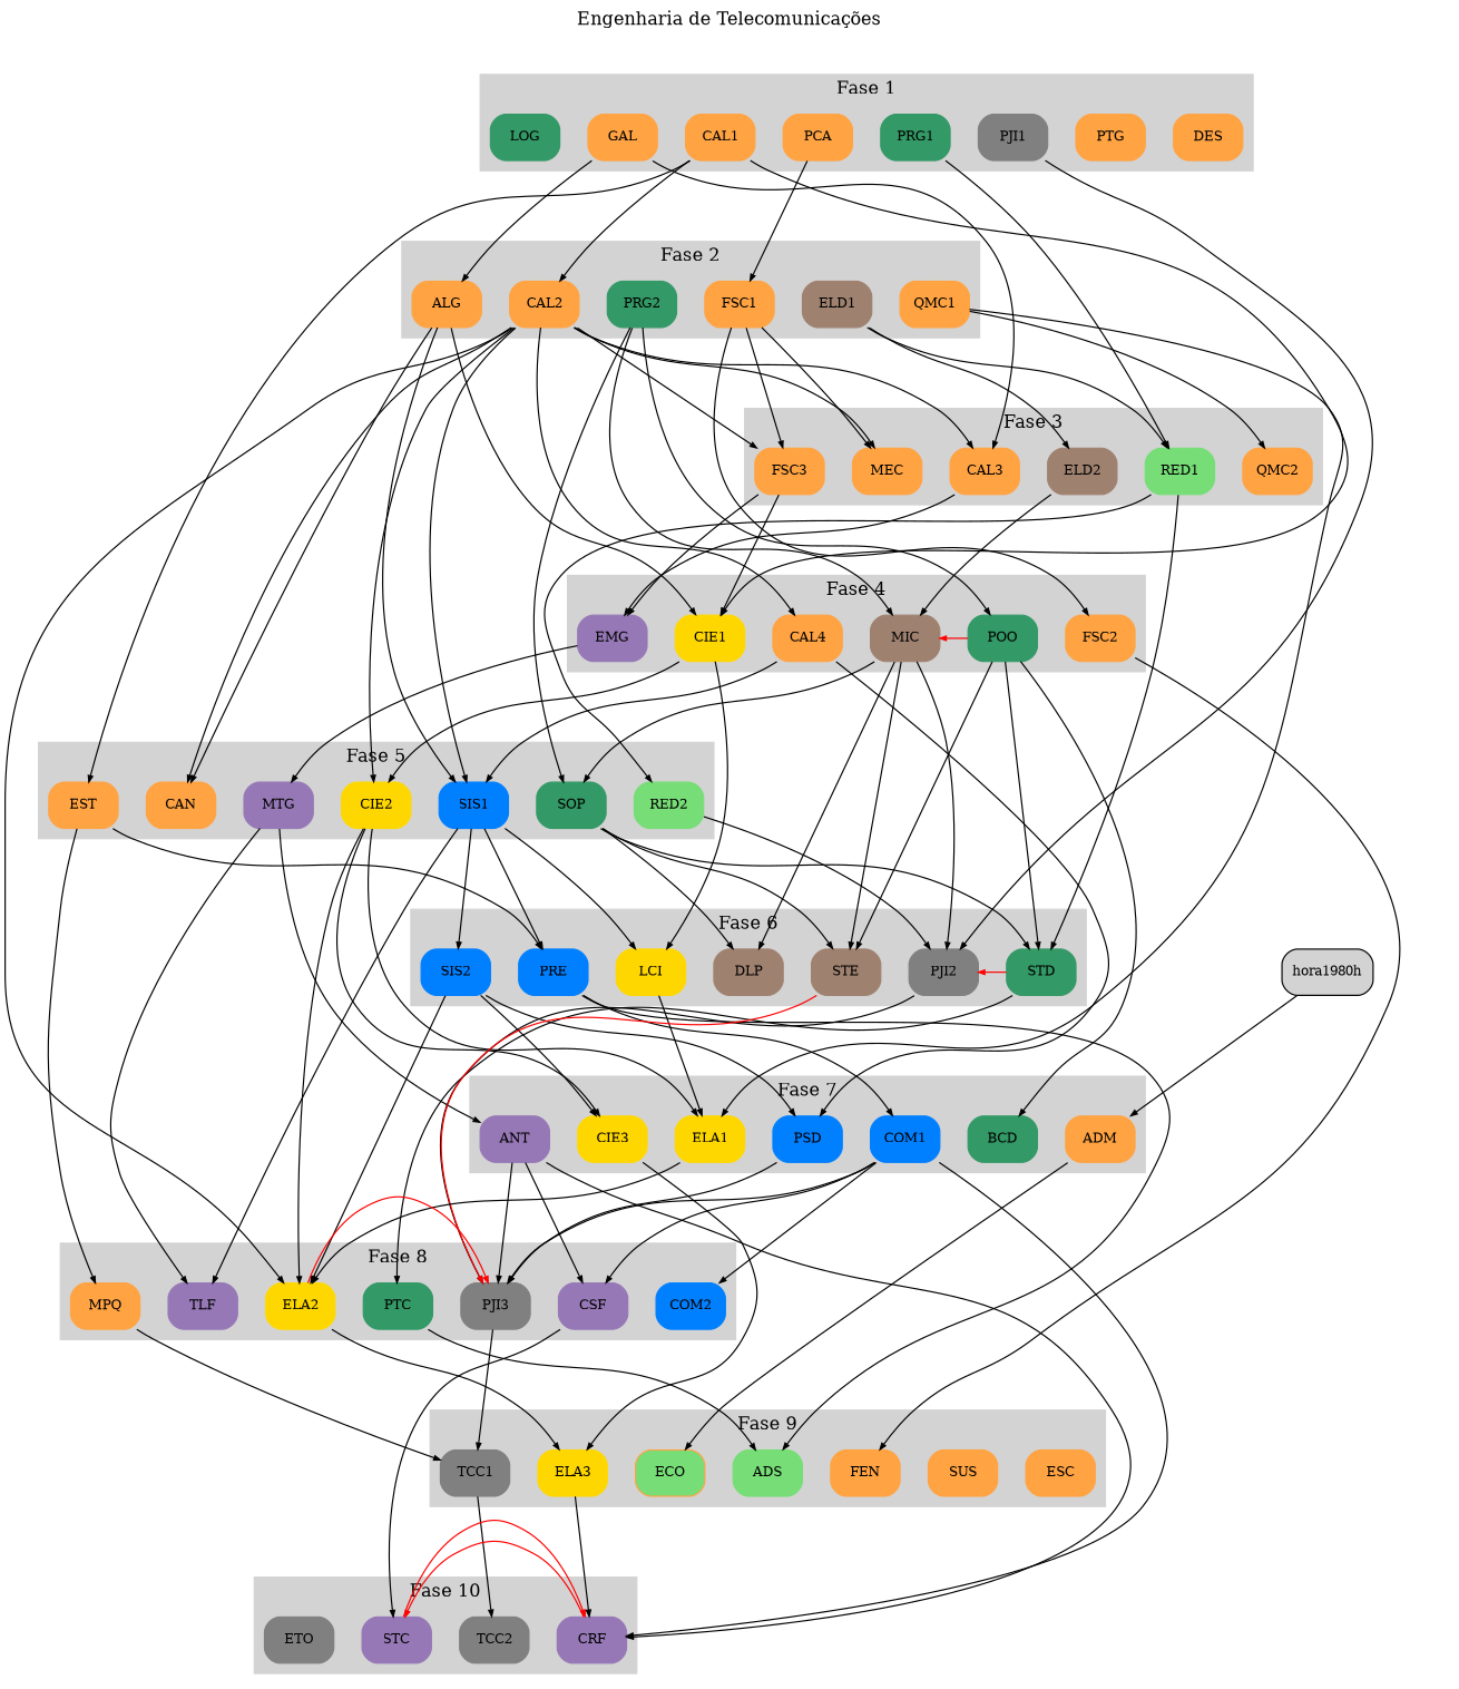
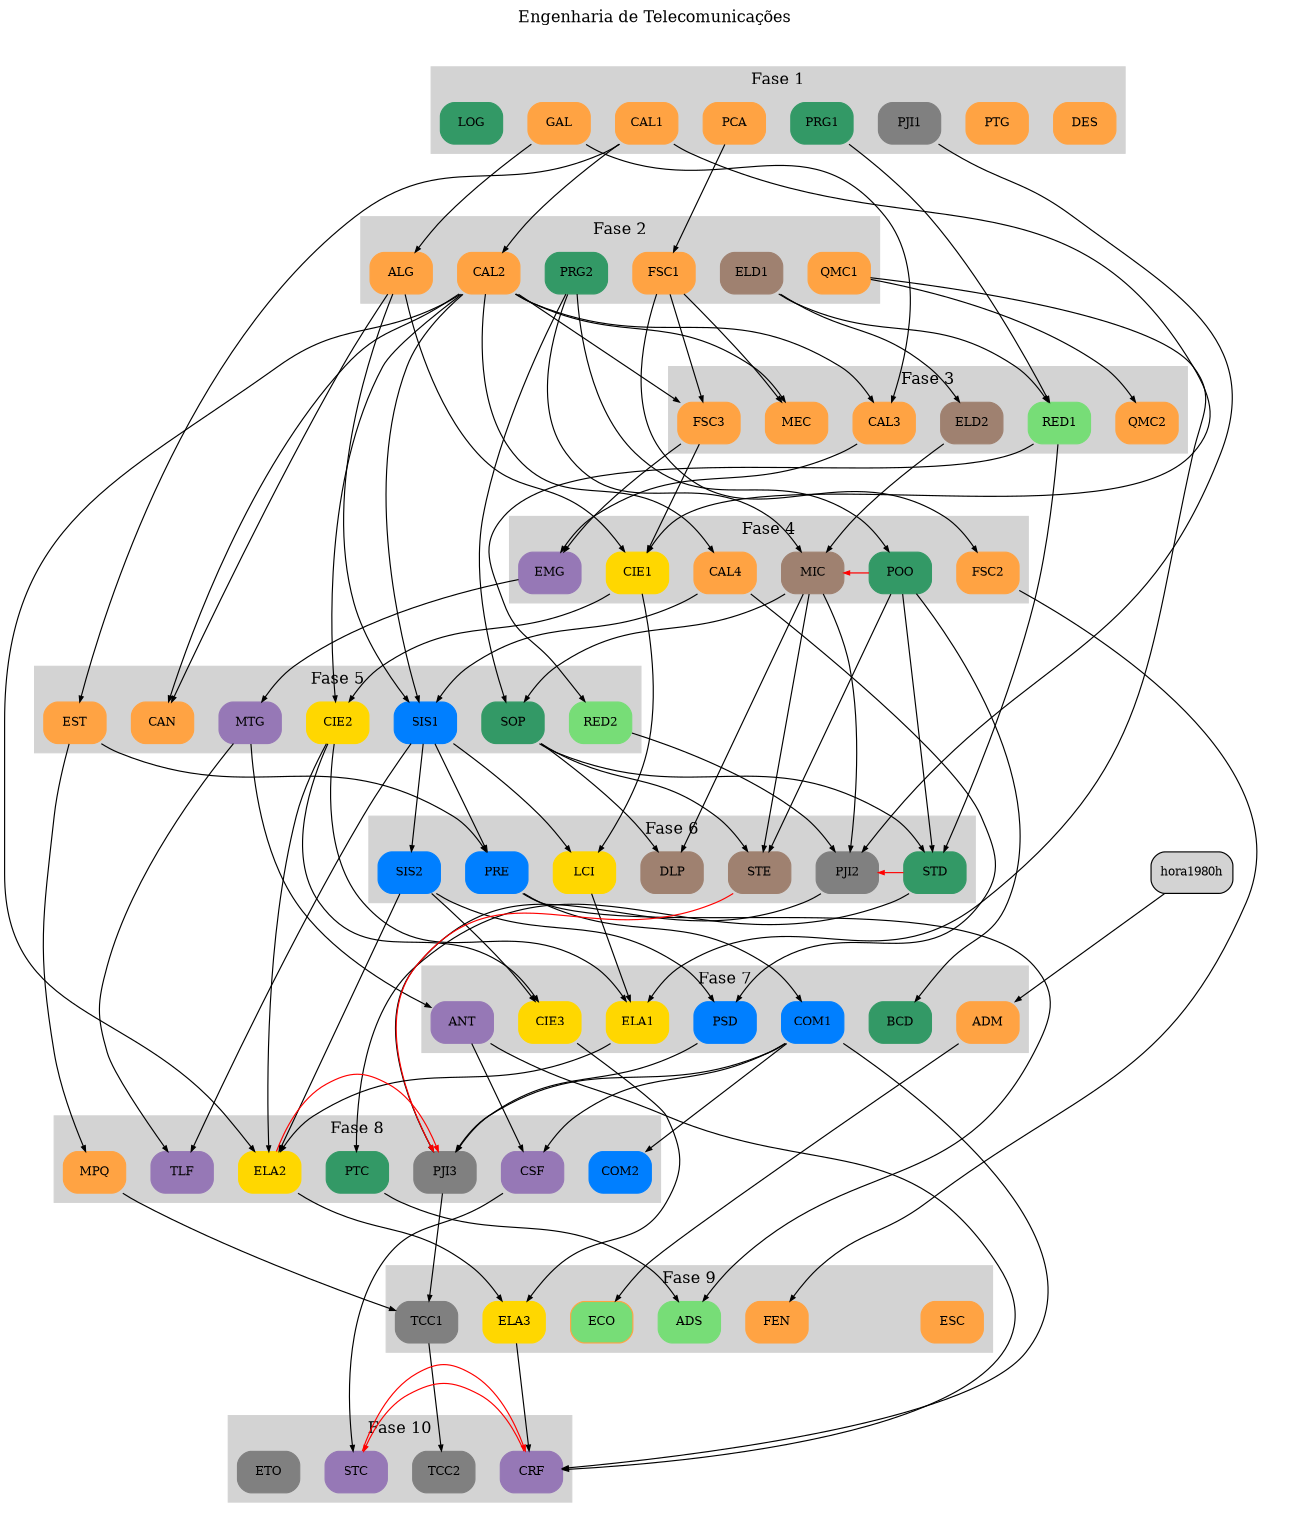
  digraph {
    label="Engenharia de Telecomunicações"
    labelloc=t
    nodesep=0.3
    ranksep=1.3
    node [ch=40 color="#FFA343" fontsize=10 labelloc=c shape=box style="rounded,filled"]
    edge [arrowsize=.5]
    DES
    PTG
    CAL1 [ch=80]
    PCA
    GAL [ch=60]
    PJI1 [color="#808080"]
    PRG1 [ch=80 color="#339966"]
    LOG [color="#339966"]
    QMC1 [ch=60]
    CAL2 [ch=80]
    FSC1 [ch=80]
    ALG [ch=60]
    ELD1 [ch=100 color="#9F8170"]
    PRG2 [ch=80 color="#339966"]
    MEC
    QMC2
    CAL3 [ch=80]
    FSC3 [ch=100]
    ELD2 [ch=100 color="#9F8170"]
    RED1 [ch=80 color="#77DD77"]
    FSC2 [ch=80]
    CAL4
    CIE1 [ch=80 color="#FFD700"]
    MIC [ch=100 color="#9F8170"]
    POO [ch=80 color="#339966"]
    EMG [ch=60 color="#9678B6"]
    EST [ch=60]
    CAN
    CIE2 [ch=60 color="#FFD700"]
    SIS1 [ch=60 color="#007FFF"]
    RED2 [ch=80 color="#77DD77"]
    SOP [ch=80 color="#339966"]
    MTG [ch=80 color="#9678B6"]
    SIS2 [ch=60 color="#007FFF"]
    LCI [color="#FFD700"]
    PRE [ch=80 color="#007FFF"]
    PJI2 [color="#808080"]
    STD [ch=60 color="#339966"]
    STE [ch=80 color="#9F8170"]
    DLP [ch=60 color="#9F8170"]
    ADM
    CIE3 [ch=60 color="#FFD700"]
    ELA1 [ch=80 color="#FFD700"]
    COM1 [ch=100 color="#007FFF"]
    PSD [ch=60 color="#007FFF"]
    ANT [ch=80 color="#9678B6"]
    BCD [ch=60 color="#339966"]
    MPQ
    ELA2 [ch=80 color="#FFD700"]
    COM2 [ch=80 color="#007FFF"]
    PJI3 [color="#808080"]
    CSF [ch=60 color="#9678B6"]
    TLF [ch=80 color="#9678B6"]
    PTC [color="#339966"]
    ESC
-   SUS
    ECO [fillcolor="#77DD77"]
    FEN
    ELA3 [color="#FFD700"]
    TCC1 [color="#808080"]
    ADS [color="#77DD77"]
    TCC2 [ch=100 color="#808080"]
    CRF [ch=60 color="#9678B6"]
    STC [ch=60 color="#9678B6"]
    ETO [ch=160 color="#808080"]
    hora1980h [ch="" color=""]
    subgraph cluster_1 {
      color=lightgrey
      label="Fase 1"
      style=filled
      DES
      PTG
      CAL1
      PCA
      GAL
      PJI1
      PRG1
      LOG
    }
    subgraph cluster_2 {
      color=lightgrey
      label="Fase 10"
      style=filled
      TCC2
      CRF
      STC
      ETO
    }
    subgraph cluster_3 {
      color=lightgrey
      label="Fase 2"
      style=filled
      QMC1
      CAL2
      FSC1
      ALG
      ELD1
      PRG2
    }
    subgraph cluster_4 {
      color=lightgrey
      label="Fase 3"
      style=filled
      MEC
      QMC2
      CAL3
      FSC3
      ELD2
      RED1
    }
    subgraph cluster_5 {
      color=lightgrey
      label="Fase 4"
      style=filled
      FSC2
      CAL4
      CIE1
      MIC
      POO
      EMG
    }
    subgraph cluster_6 {
      color=lightgrey
      label="Fase 5"
      style=filled
      EST
      CAN
      CIE2
      SIS1
      RED2
      SOP
      MTG
    }
    subgraph cluster_7 {
      color=lightgrey
      label="Fase 6"
      style=filled
      SIS2
      LCI
      PRE
      PJI2
      STD
      STE
      DLP
    }
    subgraph cluster_8 {
      color=lightgrey
      label="Fase 7"
      style=filled
      ADM
      CIE3
      ELA1
      COM1
      PSD
      ANT
      BCD
    }
    subgraph cluster_9 {
      color=lightgrey
      label="Fase 8"
      style=filled
      MPQ
      ELA2
      COM2
      PJI3
      CSF
      TLF
      PTC
    }
    subgraph cluster_10 {
      color=lightgrey
      label="Fase 9"
      style=filled
      ESC
-     SUS
      ECO
      FEN
      ELA3
      TCC1
      ADS
    }
    CAL1 -> CAL2
    CAL1 -> CIE1
    CAL1 -> EST
    PCA -> FSC1
    GAL -> ALG
    GAL -> CAL3
    PJI1 -> PJI2
    PRG1 -> RED1
    QMC1 -> QMC2
    QMC1 -> ELA1
    CAL2 -> MEC
    CAL2 -> CAL3
    CAL2 -> FSC3
    CAL2 -> CAL4
    CAL2 -> CAN
    CAL2 -> CIE2
    CAL2 -> SIS1
    CAL2 -> ELA2
    FSC1 -> MEC
    FSC1 -> FSC3
    FSC1 -> FSC2
    ALG -> CIE1
    ALG -> CAN
    ALG -> SIS1
    ELD1 -> ELD2
    ELD1 -> RED1
    PRG2 -> MIC
    PRG2 -> POO
    PRG2 -> SOP
    CAL3 -> EMG
    FSC3 -> CIE1
    FSC3 -> EMG
    ELD2 -> MIC
    RED1 -> RED2
    RED1 -> STD
    FSC2 -> FEN
    CAL4 -> SIS1
    CAL4 -> PSD
    CIE1 -> CIE2
    CIE1 -> LCI
    MIC -> SOP
    MIC -> PJI2
    MIC -> STE
    MIC -> DLP
    POO -> MIC [color="#FF0000" constraint=false]
    POO -> STD
    POO -> STE
    POO -> BCD
    EMG -> MTG
    EST -> PRE
    EST -> MPQ
    CIE2 -> CIE3
    CIE2 -> ELA1
    CIE2 -> ELA2
    SIS1 -> SIS2
    SIS1 -> LCI
    SIS1 -> PRE
    SIS1 -> TLF
    RED2 -> PJI2
    SOP -> STD
    SOP -> STE
    SOP -> DLP
    MTG -> ANT
    MTG -> TLF
    SIS2 -> CIE3
    SIS2 -> PSD
    SIS2 -> ELA2
    LCI -> ELA1
    PRE -> COM1
    PRE -> ADS
    PJI2 -> PJI3
    STD -> PJI2 [color="#FF0000" constraint=false]
    STD -> PTC
    STE -> PJI3 [color="#FF0000" constraint=false]
    ADM -> ECO
    CIE3 -> ELA3
    ELA1 -> ELA2
    COM1 -> COM2
    COM1 -> PJI3
    COM1 -> CSF
    COM1 -> CRF
    PSD -> PJI3
-   ANT -> PJI3
    ANT -> CSF
    ANT -> CRF
    MPQ -> TCC1
    ELA2 -> PJI3 [color="#FF0000" constraint=false]
    ELA2 -> ELA3
    PJI3 -> TCC1
    CSF -> STC
    PTC -> ADS
    ELA3 -> CRF
    TCC1 -> TCC2
    CRF -> STC [color="#FF0000" constraint=false]
    STC -> CRF [color="#FF0000" constraint=false]
    hora1980h -> ADM
  }
